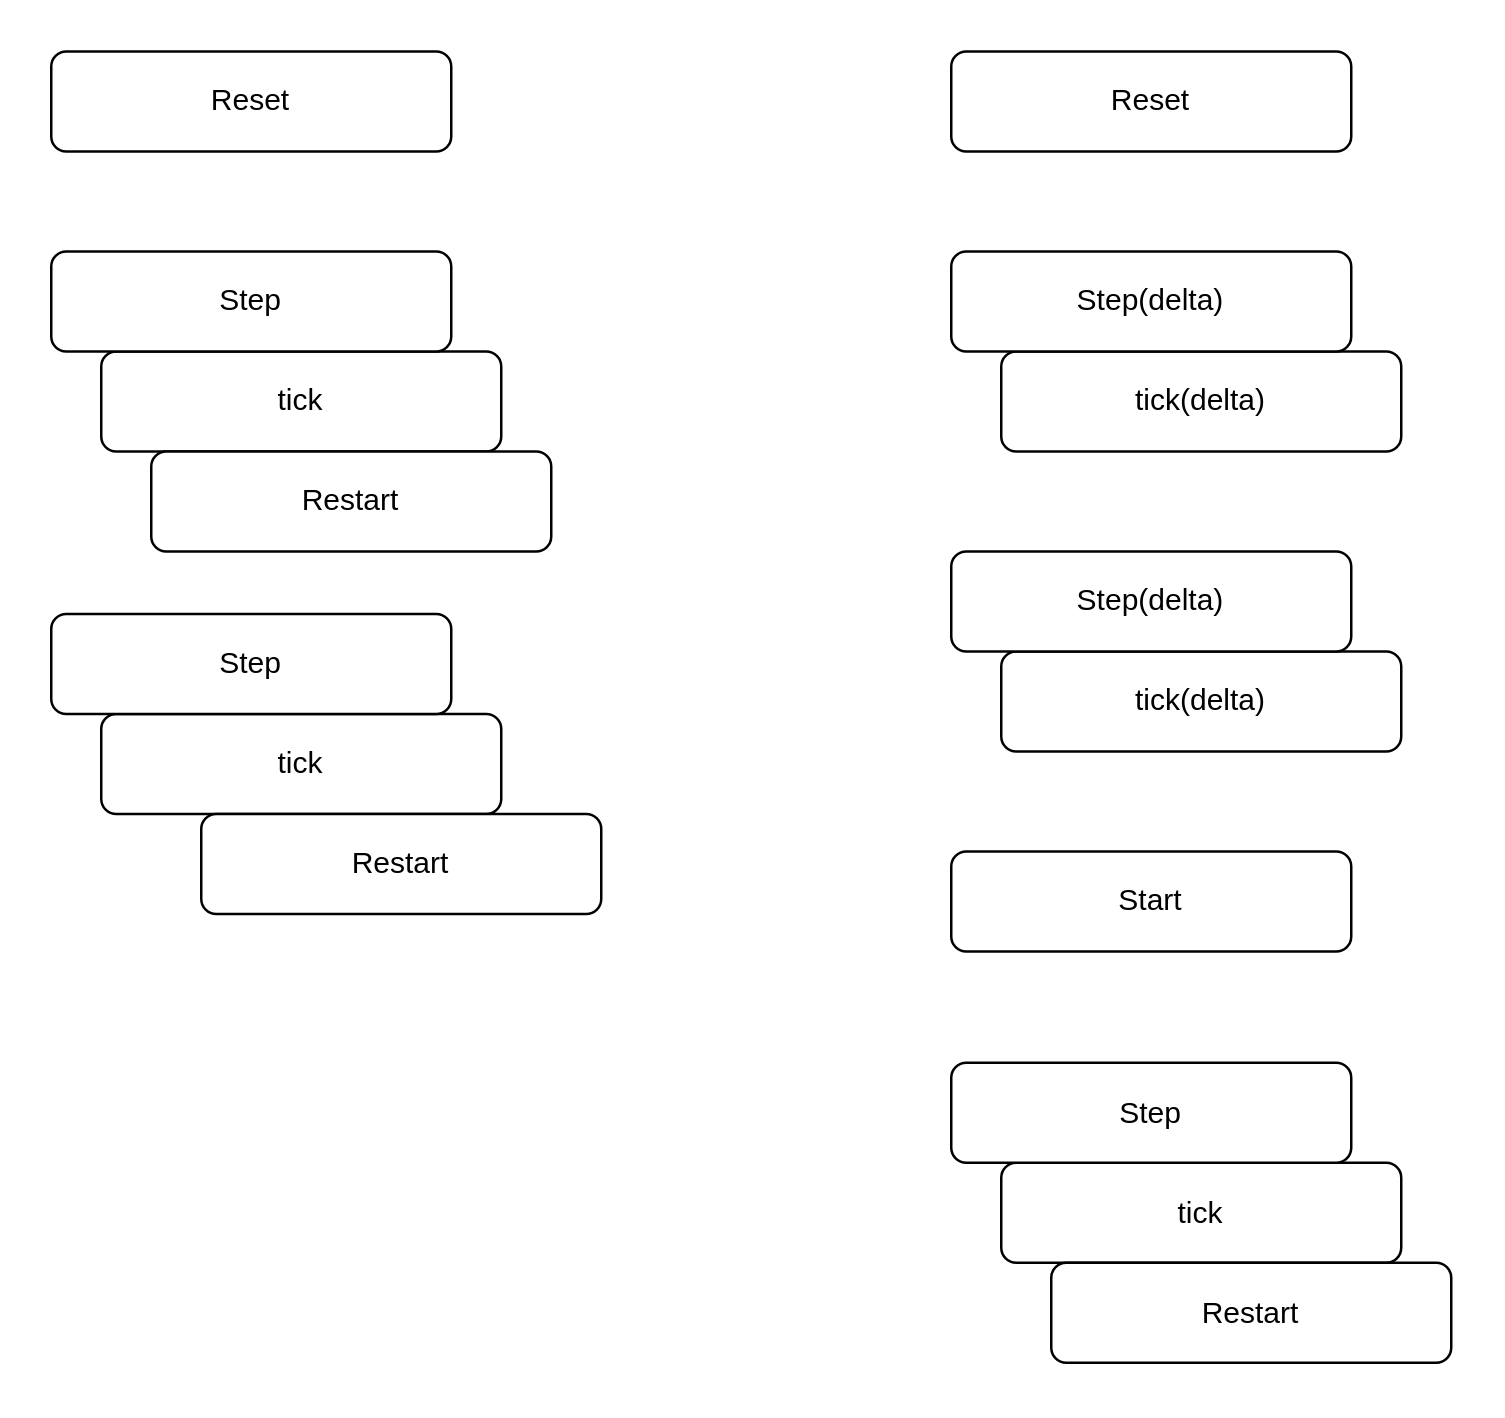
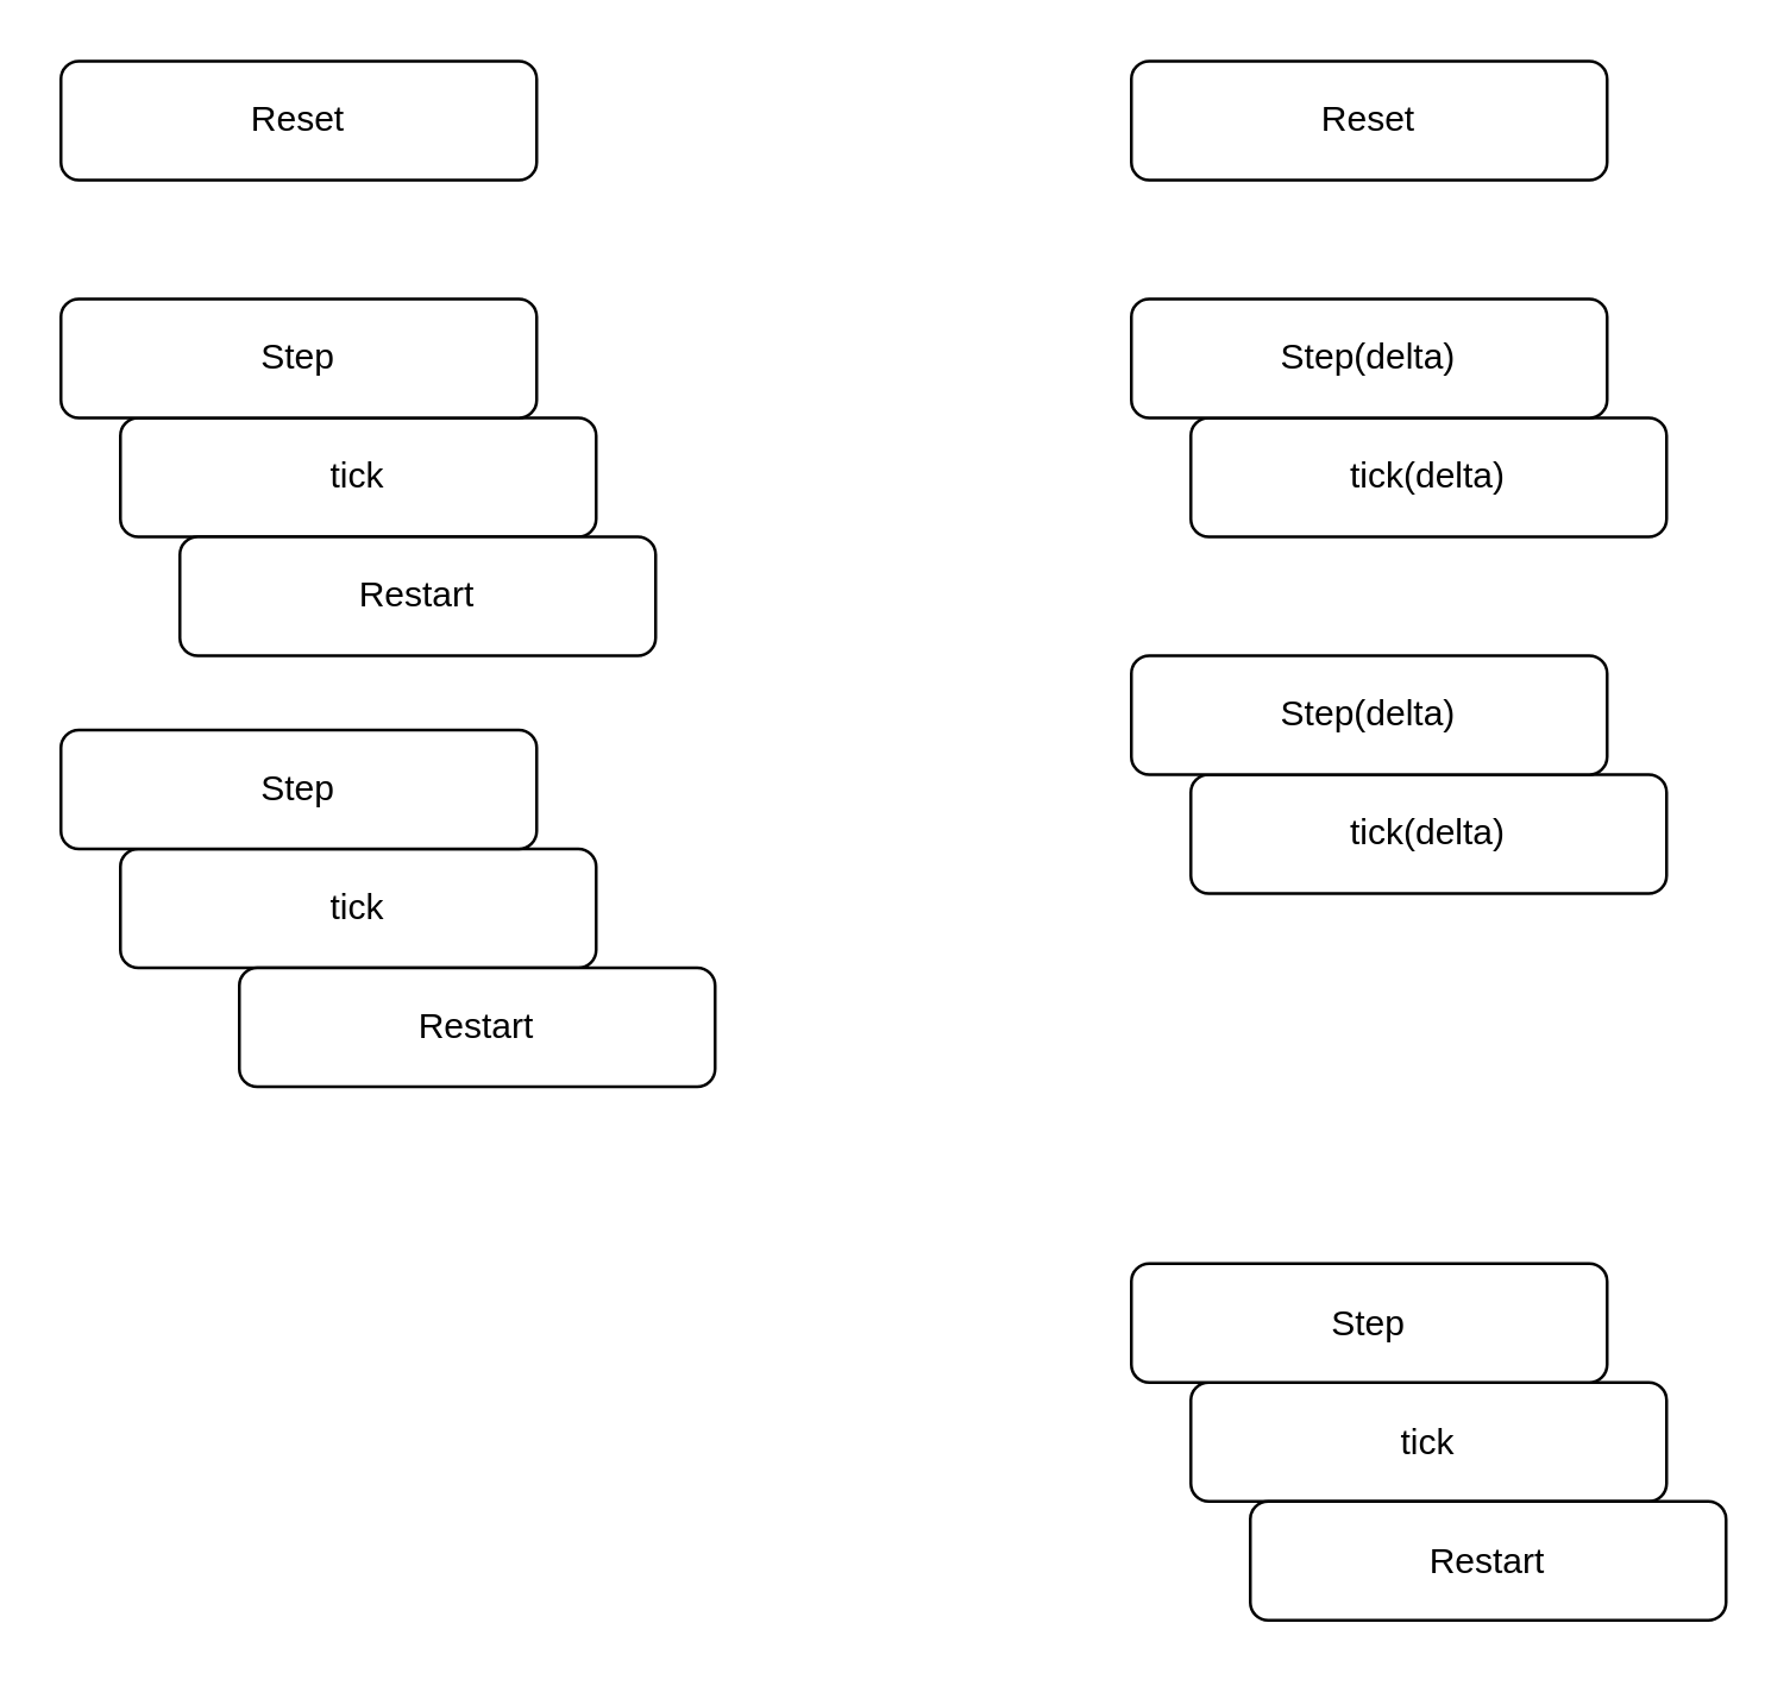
  <mxCell id="0" />
  <mxCell id="1" parent="0" />
  <mxCell id="2" value="tick(delta)" style="shape=rect;html=1;rounded=1;whiteSpace=wrap;align=center;" vertex="1" parent="1"><mxGeometry x="400" y="260" width="160" height="40" as="geometry" /></mxCell>
  <mxCell id="3" value="Reset" style="shape=rect;html=1;rounded=1;whiteSpace=wrap;align=center;" vertex="1" parent="1"><mxGeometry x="20" y="20" width="160" height="40" as="geometry" /></mxCell>
  <mxCell id="4" value="tick" style="shape=rect;html=1;rounded=1;whiteSpace=wrap;align=center;" vertex="1" parent="1"><mxGeometry x="40" y="140" width="160" height="40" as="geometry" /></mxCell>
  <mxCell id="5" value="tick" style="shape=rect;html=1;rounded=1;whiteSpace=wrap;align=center;" vertex="1" parent="1"><mxGeometry x="40" y="285" width="160" height="40" as="geometry" /></mxCell>
  <mxCell id="6" value="tick(delta)" style="shape=rect;html=1;rounded=1;whiteSpace=wrap;align=center;" vertex="1" parent="1"><mxGeometry x="400" y="140" width="160" height="40" as="geometry" /></mxCell>
  <mxCell id="7" value="Reset" style="shape=rect;html=1;rounded=1;whiteSpace=wrap;align=center;" vertex="1" parent="1"><mxGeometry x="380" y="20" width="160" height="40" as="geometry" /></mxCell>
  <mxCell id="8" value="Step(delta)" style="shape=rect;html=1;rounded=1;whiteSpace=wrap;align=center;" vertex="1" parent="1"><mxGeometry x="380" y="220" width="160" height="40" as="geometry" /></mxCell>
  <mxCell id="9" value="Step(delta)" style="shape=rect;html=1;rounded=1;whiteSpace=wrap;align=center;" vertex="1" parent="1"><mxGeometry x="380" y="100" width="160" height="40" as="geometry" /></mxCell>
- <mxCell id="10" value="Start" style="shape=rect;html=1;rounded=1;whiteSpace=wrap;align=center;" vertex="1" parent="1"><mxGeometry x="380" y="340" width="160" height="40" as="geometry" /></mxCell>
  <mxCell id="11" value="Step" style="shape=rect;html=1;rounded=1;whiteSpace=wrap;align=center;" vertex="1" parent="1"><mxGeometry x="20" y="100" width="160" height="40" as="geometry" /></mxCell>
  <mxCell id="12" value="Step" style="shape=rect;html=1;rounded=1;whiteSpace=wrap;align=center;" vertex="1" parent="1"><mxGeometry x="20" y="245" width="160" height="40" as="geometry" /></mxCell>
  <mxCell id="13" value="tick" style="shape=rect;html=1;rounded=1;whiteSpace=wrap;align=center;" vertex="1" parent="1"><mxGeometry x="400" y="464.5" width="160" height="40" as="geometry" /></mxCell>
  <mxCell id="14" value="Step" style="shape=rect;html=1;rounded=1;whiteSpace=wrap;align=center;" vertex="1" parent="1"><mxGeometry x="380" y="424.5" width="160" height="40" as="geometry" /></mxCell>
  <mxCell id="15" value="Restart" style="shape=rect;html=1;rounded=1;whiteSpace=wrap;align=center;" vertex="1" parent="1"><mxGeometry x="60" y="180" width="160" height="40" as="geometry" /></mxCell>
  <mxCell id="16" value="Restart" style="shape=rect;html=1;rounded=1;whiteSpace=wrap;align=center;" vertex="1" parent="1"><mxGeometry x="80" y="325" width="160" height="40" as="geometry" /></mxCell>
  <mxCell id="17" value="Restart" style="shape=rect;html=1;rounded=1;whiteSpace=wrap;align=center;" vertex="1" parent="1"><mxGeometry x="420" y="504.5" width="160" height="40" as="geometry" /></mxCell>
